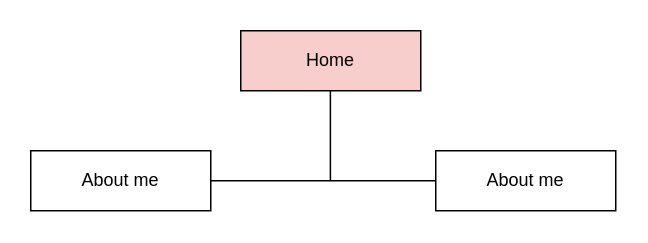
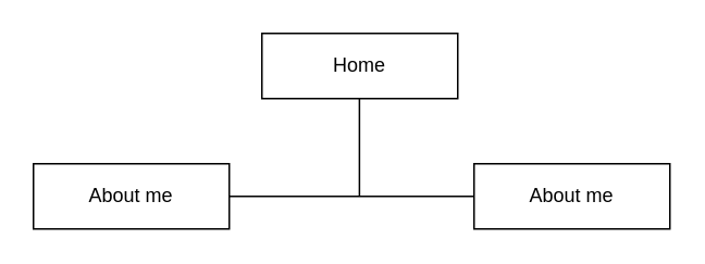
  <mxCell id="0" />
  <mxCell id="1" parent="0" />
- <mxCell id="2" value="Home" style="rounded=0;whiteSpace=wrap;html=1;fillColor=#f8cecc;" vertex="1" parent="1"><mxGeometry x="160" y="20" width="120" height="40" as="geometry" /></mxCell>
+ <mxCell id="2" value="Home" style="rounded=0;whiteSpace=wrap;html=1;" vertex="1" parent="1"><mxGeometry x="160" y="20" width="120" height="40" as="geometry" /></mxCell>
  <mxCell id="3" value="" style="endArrow=none;html=1;rounded=0;" edge="1" parent="1"><mxGeometry width="50" height="50" relative="1" as="geometry"><mxPoint x="219.76" y="120" as="sourcePoint" /><mxPoint x="219.76" y="60" as="targetPoint" /></mxGeometry></mxCell>
  <mxCell id="4" value="" style="endArrow=none;html=1;rounded=0;" edge="1" parent="1"><mxGeometry width="50" height="50" relative="1" as="geometry"><mxPoint x="140" y="120" as="sourcePoint" /><mxPoint x="290" y="120" as="targetPoint" /></mxGeometry></mxCell>
  <mxCell id="5" value="About me" style="rounded=0;whiteSpace=wrap;html=1;" vertex="1" parent="1"><mxGeometry x="20" y="100" width="120" height="40" as="geometry" /></mxCell>
  <mxCell id="6" value="About me" style="rounded=0;whiteSpace=wrap;html=1;" vertex="1" parent="1"><mxGeometry x="290" y="100" width="120" height="40" as="geometry" /></mxCell>
